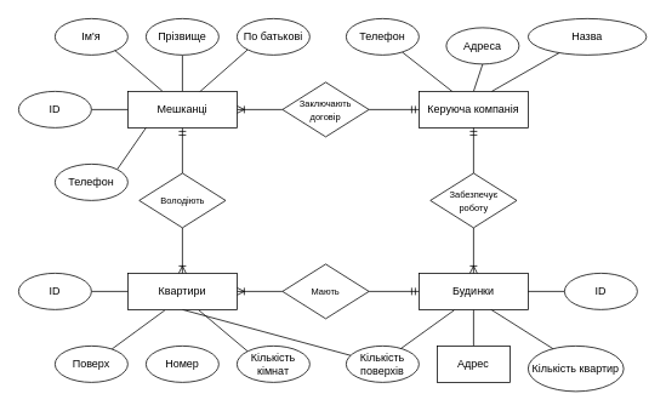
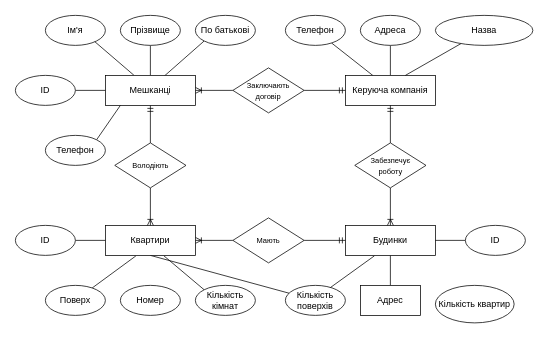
  <mxCell id="0" />
  <mxCell id="1" parent="0" />
  <mxCell id="2" style="edgeStyle=none;rounded=0;orthogonalLoop=1;jettySize=auto;html=1;exitX=0.5;exitY=0;exitDx=0;exitDy=0;entryX=0.5;entryY=1;entryDx=0;entryDy=0;fontFamily=Helvetica;fontColor=#000000;startArrow=none;startFill=0;endArrow=none;endFill=0;" edge="1" parent="1" source="4" target="31"><mxGeometry relative="1" as="geometry" /></mxCell>
  <mxCell id="3" style="edgeStyle=none;rounded=0;orthogonalLoop=1;jettySize=auto;html=1;exitX=0.31;exitY=0.015;exitDx=0;exitDy=0;fontFamily=Helvetica;fontColor=#000000;startArrow=none;startFill=0;endArrow=none;endFill=0;exitPerimeter=0;" edge="1" parent="1" source="4" target="38"><mxGeometry relative="1" as="geometry" /></mxCell>
  <mxCell id="4" value="Керуюча компанія" style="rounded=0;whiteSpace=wrap;fontFamily=Helvetica;fontColor=#000000;html=1;" vertex="1" parent="1"><mxGeometry x="460" y="100" width="120" height="40" as="geometry" /></mxCell>
  <mxCell id="5" value="" style="endArrow=none;html=1;fontFamily=Helvetica;fontColor=#000000;" edge="1" parent="1" target="6"><mxGeometry width="50" height="50" relative="1" as="geometry"><mxPoint x="540" y="100" as="sourcePoint" /><mxPoint x="590" y="50" as="targetPoint" /></mxGeometry></mxCell>
  <mxCell id="6" value="Назва" style="ellipse;whiteSpace=wrap;html=1;fontFamily=Helvetica;fontColor=#000000;" vertex="1" parent="1"><mxGeometry x="580" y="20" width="130" height="40" as="geometry" /></mxCell>
- <mxCell id="7" style="edgeStyle=none;rounded=0;orthogonalLoop=1;jettySize=auto;html=1;exitX=0.656;exitY=0.991;exitDx=0;exitDy=0;entryX=0.264;entryY=0.066;entryDx=0;entryDy=0;entryPerimeter=0;fontFamily=Helvetica;fontColor=#000000;startArrow=none;startFill=0;endArrow=none;endFill=0;exitPerimeter=0;" edge="1" parent="1" source="10" target="32"><mxGeometry relative="1" as="geometry" /></mxCell>
  <mxCell id="8" style="edgeStyle=none;rounded=0;orthogonalLoop=1;jettySize=auto;html=1;exitX=0.5;exitY=1;exitDx=0;exitDy=0;entryX=0.5;entryY=0;entryDx=0;entryDy=0;fontFamily=Helvetica;fontColor=#000000;startArrow=none;startFill=0;endArrow=none;endFill=0;" edge="1" parent="1" source="10" target="33"><mxGeometry relative="1" as="geometry" /></mxCell>
  <mxCell id="9" style="edgeStyle=none;rounded=0;orthogonalLoop=1;jettySize=auto;html=1;exitX=0.323;exitY=1.015;exitDx=0;exitDy=0;entryX=0.735;entryY=0.095;entryDx=0;entryDy=0;entryPerimeter=0;fontFamily=Helvetica;fontColor=#000000;startArrow=none;startFill=0;endArrow=none;endFill=0;exitPerimeter=0;" edge="1" parent="1" source="10" target="39"><mxGeometry relative="1" as="geometry" /></mxCell>
  <mxCell id="10" value="Будинки" style="rounded=0;whiteSpace=wrap;fontFamily=Helvetica;fontColor=#000000;html=1;" vertex="1" parent="1"><mxGeometry x="460" y="300" width="120" height="40" as="geometry" /></mxCell>
  <mxCell id="11" style="edgeStyle=orthogonalEdgeStyle;rounded=0;orthogonalLoop=1;jettySize=auto;html=1;exitX=0.5;exitY=1;exitDx=0;exitDy=0;fontFamily=Helvetica;fontColor=#000000;startArrow=none;startFill=0;endArrow=ERoneToMany;endFill=0;" edge="1" parent="1" source="13" target="10"><mxGeometry relative="1" as="geometry" /></mxCell>
  <mxCell id="12" style="rounded=0;orthogonalLoop=1;jettySize=auto;html=1;exitX=0.5;exitY=0;exitDx=0;exitDy=0;entryX=0.5;entryY=1;entryDx=0;entryDy=0;fontFamily=Helvetica;fontColor=#000000;startArrow=none;startFill=0;endArrow=ERmandOne;endFill=0;" edge="1" parent="1" source="13" target="4"><mxGeometry relative="1" as="geometry" /></mxCell>
  <mxCell id="13" value="&lt;font style=&quot;font-size: 10px&quot;&gt;Забезпечує&lt;br&gt;роботу&lt;br&gt;&lt;/font&gt;" style="rhombus;whiteSpace=wrap;html=1;fontFamily=Helvetica;fontColor=#000000;" vertex="1" parent="1"><mxGeometry x="472.5" y="190" width="95" height="60" as="geometry" /></mxCell>
  <mxCell id="14" style="edgeStyle=none;rounded=0;orthogonalLoop=1;jettySize=auto;html=1;exitX=1;exitY=0.5;exitDx=0;exitDy=0;entryX=0;entryY=0.5;entryDx=0;entryDy=0;fontFamily=Helvetica;fontColor=#000000;startArrow=ERoneToMany;startFill=0;endArrow=none;endFill=0;" edge="1" parent="1" source="18" target="20"><mxGeometry relative="1" as="geometry" /></mxCell>
  <mxCell id="15" style="edgeStyle=none;rounded=0;orthogonalLoop=1;jettySize=auto;html=1;exitX=0.5;exitY=1;exitDx=0;exitDy=0;fontFamily=Helvetica;fontColor=#000000;startArrow=none;startFill=0;endArrow=none;endFill=0;" edge="1" parent="1" source="18" target="39"><mxGeometry relative="1" as="geometry" /></mxCell>
  <mxCell id="16" style="edgeStyle=none;rounded=0;orthogonalLoop=1;jettySize=auto;html=1;exitX=0.339;exitY=1.018;exitDx=0;exitDy=0;fontFamily=Helvetica;fontColor=#000000;startArrow=none;startFill=0;endArrow=none;endFill=0;exitPerimeter=0;" edge="1" parent="1" source="18" target="35"><mxGeometry relative="1" as="geometry" /></mxCell>
  <mxCell id="17" style="edgeStyle=none;rounded=0;orthogonalLoop=1;jettySize=auto;html=1;exitX=0.65;exitY=1.015;exitDx=0;exitDy=0;entryX=0;entryY=0;entryDx=0;entryDy=0;fontFamily=Helvetica;fontColor=#000000;startArrow=none;startFill=0;endArrow=none;endFill=0;exitPerimeter=0;" edge="1" parent="1" source="18" target="41"><mxGeometry relative="1" as="geometry" /></mxCell>
  <mxCell id="18" value="Квартири" style="rounded=0;whiteSpace=wrap;fontFamily=Helvetica;fontColor=#000000;html=1;" vertex="1" parent="1"><mxGeometry x="140" y="300" width="120" height="40" as="geometry" /></mxCell>
  <mxCell id="19" style="edgeStyle=none;rounded=0;orthogonalLoop=1;jettySize=auto;html=1;exitX=1;exitY=0.5;exitDx=0;exitDy=0;entryX=0;entryY=0.5;entryDx=0;entryDy=0;fontFamily=Helvetica;fontColor=#000000;startArrow=none;startFill=0;endArrow=ERmandOne;endFill=0;" edge="1" parent="1" source="20" target="10"><mxGeometry relative="1" as="geometry" /></mxCell>
  <mxCell id="20" value="&lt;font style=&quot;font-size: 10px&quot;&gt;Мають&lt;br&gt;&lt;/font&gt;" style="rhombus;whiteSpace=wrap;html=1;fontFamily=Helvetica;fontColor=#000000;" vertex="1" parent="1"><mxGeometry x="310" y="290" width="95" height="60" as="geometry" /></mxCell>
  <mxCell id="21" style="edgeStyle=none;rounded=0;orthogonalLoop=1;jettySize=auto;html=1;exitX=0.5;exitY=1;exitDx=0;exitDy=0;entryX=0.5;entryY=0;entryDx=0;entryDy=0;fontFamily=Helvetica;fontColor=#000000;startArrow=none;startFill=0;endArrow=ERoneToMany;endFill=0;" edge="1" parent="1" source="22" target="18"><mxGeometry relative="1" as="geometry"><Array as="points" /></mxGeometry></mxCell>
  <mxCell id="22" value="&lt;font style=&quot;font-size: 10px&quot;&gt;Володіють&lt;br&gt;&lt;/font&gt;" style="rhombus;whiteSpace=wrap;html=1;fontFamily=Helvetica;fontColor=#000000;" vertex="1" parent="1"><mxGeometry x="152.5" y="190" width="95" height="60" as="geometry" /></mxCell>
  <mxCell id="23" style="edgeStyle=none;rounded=0;orthogonalLoop=1;jettySize=auto;html=1;exitX=0.5;exitY=1;exitDx=0;exitDy=0;fontFamily=Helvetica;fontColor=#000000;startArrow=ERmandOne;startFill=0;endArrow=none;endFill=0;" edge="1" parent="1" source="28" target="22"><mxGeometry relative="1" as="geometry" /></mxCell>
  <mxCell id="24" style="edgeStyle=none;rounded=0;orthogonalLoop=1;jettySize=auto;html=1;exitX=1;exitY=0.5;exitDx=0;exitDy=0;fontFamily=Helvetica;fontColor=#000000;startArrow=ERoneToMany;startFill=0;endArrow=none;endFill=0;" edge="1" parent="1" source="28" target="30"><mxGeometry relative="1" as="geometry" /></mxCell>
  <mxCell id="25" style="edgeStyle=none;rounded=0;orthogonalLoop=1;jettySize=auto;html=1;exitX=0.5;exitY=0;exitDx=0;exitDy=0;fontFamily=Helvetica;fontColor=#000000;startArrow=none;startFill=0;endArrow=none;endFill=0;" edge="1" parent="1" source="28" target="36"><mxGeometry relative="1" as="geometry" /></mxCell>
  <mxCell id="26" style="edgeStyle=none;rounded=0;orthogonalLoop=1;jettySize=auto;html=1;exitX=0.317;exitY=-0.005;exitDx=0;exitDy=0;fontFamily=Helvetica;fontColor=#000000;startArrow=none;startFill=0;endArrow=none;endFill=0;exitPerimeter=0;" edge="1" parent="1" source="28"><mxGeometry relative="1" as="geometry"><mxPoint x="120" y="50" as="targetPoint" /></mxGeometry></mxCell>
  <mxCell id="27" style="edgeStyle=none;rounded=0;orthogonalLoop=1;jettySize=auto;html=1;exitX=0.65;exitY=0.035;exitDx=0;exitDy=0;entryX=0;entryY=1;entryDx=0;entryDy=0;fontFamily=Helvetica;fontColor=#000000;startArrow=none;startFill=0;endArrow=none;endFill=0;exitPerimeter=0;" edge="1" parent="1" source="28" target="40"><mxGeometry relative="1" as="geometry" /></mxCell>
  <mxCell id="28" value="Мешканці" style="rounded=0;whiteSpace=wrap;fontFamily=Helvetica;fontColor=#000000;html=1;" vertex="1" parent="1"><mxGeometry x="140" y="100" width="120" height="40" as="geometry" /></mxCell>
  <mxCell id="29" style="edgeStyle=none;rounded=0;orthogonalLoop=1;jettySize=auto;html=1;exitX=1;exitY=0.5;exitDx=0;exitDy=0;entryX=0;entryY=0.5;entryDx=0;entryDy=0;fontFamily=Helvetica;fontColor=#000000;startArrow=none;startFill=0;endArrow=ERmandOne;endFill=0;" edge="1" parent="1" source="30" target="4"><mxGeometry relative="1" as="geometry" /></mxCell>
  <mxCell id="30" value="&lt;font style=&quot;font-size: 10px&quot;&gt;Заключають договір&lt;br&gt;&lt;/font&gt;" style="rhombus;whiteSpace=wrap;html=1;fontFamily=Helvetica;fontColor=#000000;" vertex="1" parent="1"><mxGeometry x="310" y="90" width="95" height="60" as="geometry" /></mxCell>
- <mxCell id="31" value="Адреса" style="ellipse;whiteSpace=wrap;html=1;fontFamily=Helvetica;fontColor=#000000;" vertex="1" parent="1"><mxGeometry x="490" y="30" width="80" height="40" as="geometry" /></mxCell>
+ <mxCell id="31" value="Адреса" style="ellipse;whiteSpace=wrap;html=1;fontFamily=Helvetica;fontColor=#000000;" vertex="1" parent="1"><mxGeometry x="480" y="20" width="80" height="40" as="geometry" /></mxCell>
  <mxCell id="32" value="Кількість квартир" style="ellipse;whiteSpace=wrap;html=1;fontFamily=Helvetica;fontColor=#000000;" vertex="1" parent="1"><mxGeometry x="580" y="380" width="105" height="50" as="geometry" /></mxCell>
  <mxCell id="33" value="Адрес" style="whiteSpace=wrap;html=1;fontFamily=Helvetica;fontColor=#000000;rounded=0;" vertex="1" parent="1"><mxGeometry x="480" y="380" width="80" height="40" as="geometry" /></mxCell>
  <mxCell id="34" value="Номер" style="ellipse;whiteSpace=wrap;html=1;fontFamily=Helvetica;fontColor=#000000;" vertex="1" parent="1"><mxGeometry x="160" y="380" width="80" height="40" as="geometry" /></mxCell>
  <mxCell id="35" value="Поверх" style="ellipse;whiteSpace=wrap;html=1;fontFamily=Helvetica;fontColor=#000000;" vertex="1" parent="1"><mxGeometry x="60" y="380" width="80" height="40" as="geometry" /></mxCell>
  <mxCell id="36" value="Прізвище" style="ellipse;whiteSpace=wrap;html=1;fontFamily=Helvetica;fontColor=#000000;" vertex="1" parent="1"><mxGeometry x="160" y="20" width="80" height="40" as="geometry" /></mxCell>
  <mxCell id="37" value="Ім'я" style="ellipse;whiteSpace=wrap;html=1;fontFamily=Helvetica;fontColor=#000000;" vertex="1" parent="1"><mxGeometry x="60" y="20" width="80" height="40" as="geometry" /></mxCell>
  <mxCell id="38" value="Телефон" style="ellipse;whiteSpace=wrap;html=1;fontFamily=Helvetica;fontColor=#000000;" vertex="1" parent="1"><mxGeometry x="380" y="20" width="80" height="40" as="geometry" /></mxCell>
  <mxCell id="39" value="Кількість поверхів" style="ellipse;whiteSpace=wrap;html=1;fontFamily=Helvetica;fontColor=#000000;" vertex="1" parent="1"><mxGeometry x="380" y="380" width="80" height="40" as="geometry" /></mxCell>
  <mxCell id="40" value="По батькові" style="ellipse;whiteSpace=wrap;html=1;fontFamily=Helvetica;fontColor=#000000;" vertex="1" parent="1"><mxGeometry x="260" y="20" width="80" height="40" as="geometry" /></mxCell>
  <mxCell id="41" value="Кількість кімнат" style="ellipse;whiteSpace=wrap;html=1;fontFamily=Helvetica;fontColor=#000000;" vertex="1" parent="1"><mxGeometry x="260" y="380" width="80" height="40" as="geometry" /></mxCell>
  <mxCell id="42" style="edgeStyle=none;rounded=0;orthogonalLoop=1;jettySize=auto;html=1;exitX=1;exitY=0.5;exitDx=0;exitDy=0;fontFamily=Helvetica;fontColor=#000000;startArrow=none;startFill=0;endArrow=none;endFill=0;" edge="1" parent="1" source="43" target="28"><mxGeometry relative="1" as="geometry" /></mxCell>
  <mxCell id="43" value="ID" style="ellipse;whiteSpace=wrap;html=1;fontFamily=Helvetica;fontColor=#000000;" vertex="1" parent="1"><mxGeometry x="20" y="100" width="80" height="40" as="geometry" /></mxCell>
  <mxCell id="44" style="edgeStyle=none;rounded=0;orthogonalLoop=1;jettySize=auto;html=1;exitX=1;exitY=0;exitDx=0;exitDy=0;fontFamily=Helvetica;fontColor=#000000;startArrow=none;startFill=0;endArrow=none;endFill=0;" edge="1" parent="1" source="45"><mxGeometry relative="1" as="geometry"><mxPoint x="160" y="140" as="targetPoint" /></mxGeometry></mxCell>
  <mxCell id="45" value="Телефон" style="ellipse;whiteSpace=wrap;html=1;fontFamily=Helvetica;fontColor=#000000;" vertex="1" parent="1"><mxGeometry x="60" y="180" width="80" height="40" as="geometry" /></mxCell>
  <mxCell id="46" value="" style="edgeStyle=none;rounded=0;orthogonalLoop=1;jettySize=auto;html=1;fontFamily=Helvetica;fontColor=#000000;startArrow=none;startFill=0;endArrow=none;endFill=0;" edge="1" parent="1" source="47" target="10"><mxGeometry relative="1" as="geometry" /></mxCell>
  <mxCell id="47" value="ID" style="ellipse;whiteSpace=wrap;html=1;fontFamily=Helvetica;fontColor=#000000;" vertex="1" parent="1"><mxGeometry x="620" y="300" width="80" height="40" as="geometry" /></mxCell>
  <mxCell id="48" value="" style="edgeStyle=none;rounded=0;orthogonalLoop=1;jettySize=auto;html=1;fontFamily=Helvetica;fontColor=#000000;startArrow=none;startFill=0;endArrow=none;endFill=0;" edge="1" parent="1" source="49" target="18"><mxGeometry relative="1" as="geometry" /></mxCell>
  <mxCell id="49" value="ID" style="ellipse;whiteSpace=wrap;html=1;fontFamily=Helvetica;fontColor=#000000;" vertex="1" parent="1"><mxGeometry x="20" y="300" width="80" height="40" as="geometry" /></mxCell>
